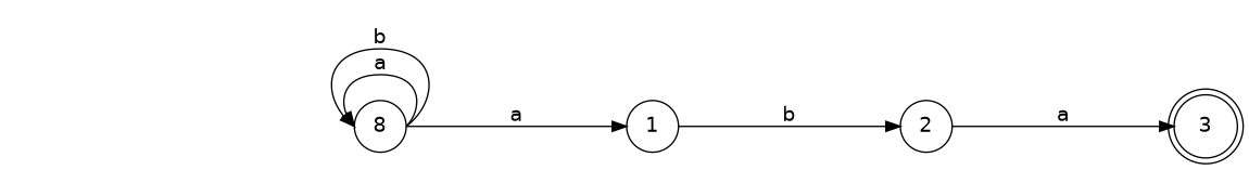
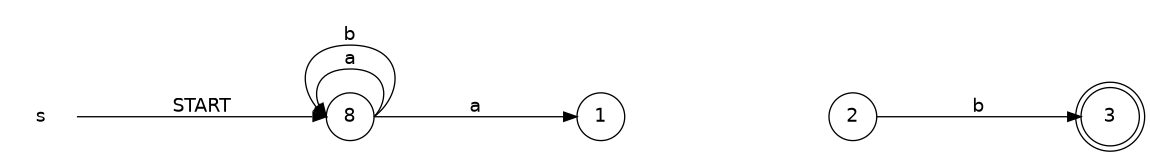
  digraph {
    fontname="DejaVu Sans"
    rankdir=LR
    ranksep=2
    node [fontname="DejaVu Sans" shape=circle]
    edge [fontname="DejaVu Sans" headport=w tailport=e weight=2]
+   s [shape=none]
    n2 [label=8]
    1
    2
    3 [shape=doublecircle]
+   s -> n2 [label=START]
    n2 -> n2 [label=a weight=0]
    n2 -> n2 [label=b weight=0]
    n2 -> 1 [label=a]
-   1 -> 2 [label=b]
-   2 -> 3 [label=a]
+   2 -> 3 [label=b]
  }
